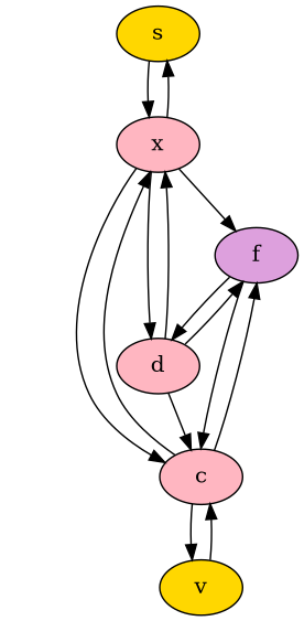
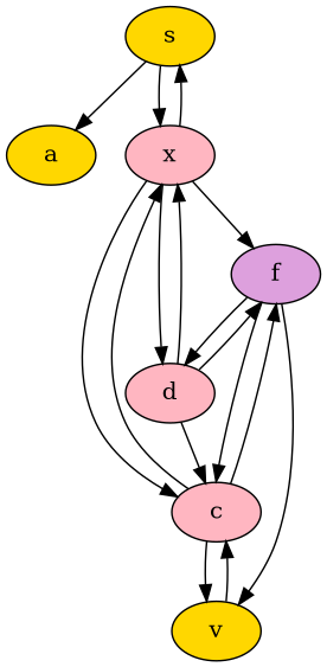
  digraph {
    node [fillcolor=gold style=filled]
    s
+   a
    x [fillcolor=lightpink]
    d [fillcolor=lightpink]
    c [fillcolor=lightpink]
    f [fillcolor=plum]
    v
+   s -> a
    s -> x
    x -> s
    x -> d
    x -> c
    x -> f
    d -> x
    d -> c
    d -> f
    c -> x
    c -> f
    c -> v
    f -> d
    f -> c
+   f -> v
    v -> c
  }
